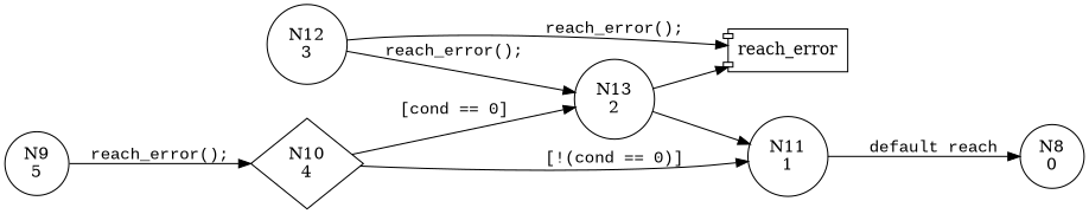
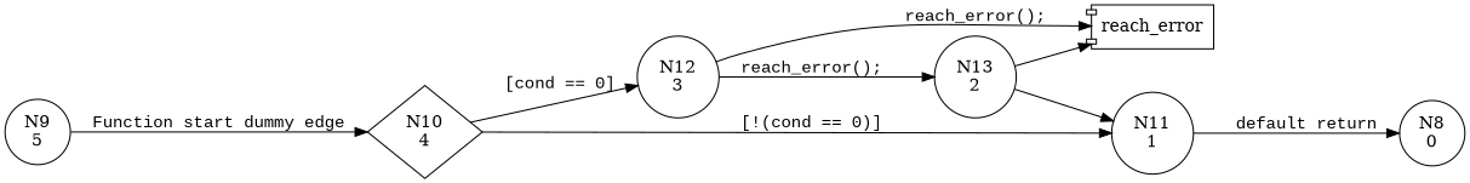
  digraph {
    rankdir=LR
    node [shape=circle]
    edge [fontname="Courier New"]
    n1 [label="N10\n4" shape=diamond]
    n2 [label="N12\n3"]
    n3 [label="N11\n1"]
    n4 [label="N13\n2"]
    n5 [label=reach_error shape=component]
    n6 [label="N8\n0"]
    n7 [label="N9\n5"]
-   n1 -> n4 [label="[cond == 0]"]
+   n1 -> n2 [label="[cond == 0]"]
    n1 -> n3 [label="[!(cond == 0)]"]
    n2 -> n4 [label="reach_error();"]
    n2 -> n5 [label="reach_error();"]
-   n3 -> n6 [label="default reach"]
+   n3 -> n6 [label="default return"]
    n4 -> n3
    n4 -> n5
-   n7 -> n1 [label="reach_error();"]
+   n7 -> n1 [label="Function start dummy edge"]
  }
